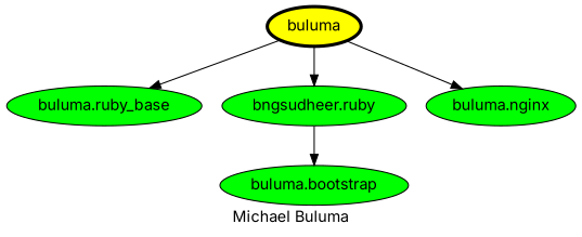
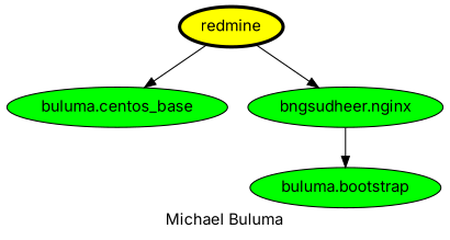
  digraph {
    fontname=Inter
    label="Michael Buluma"
    node [fillcolor=green fontname=Inter style=filled]
    edge [fontname=Inter]
-   redmine [fillcolor=yellow penwidth=3 label=buluma]
-   "buluma.centos_base" [label="buluma.ruby_base"]
-   "bngsudheer.ruby"
-   "buluma.nginx"
+   redmine [fillcolor=yellow penwidth=3]
+   "buluma.centos_base"
+   "bngsudheer.ruby" [label="bngsudheer.nginx"]
    "buluma.bootstrap"
    redmine -> "buluma.centos_base"
    redmine -> "bngsudheer.ruby"
-   redmine -> "buluma.nginx"
    "bngsudheer.ruby" -> "buluma.bootstrap"
  }
